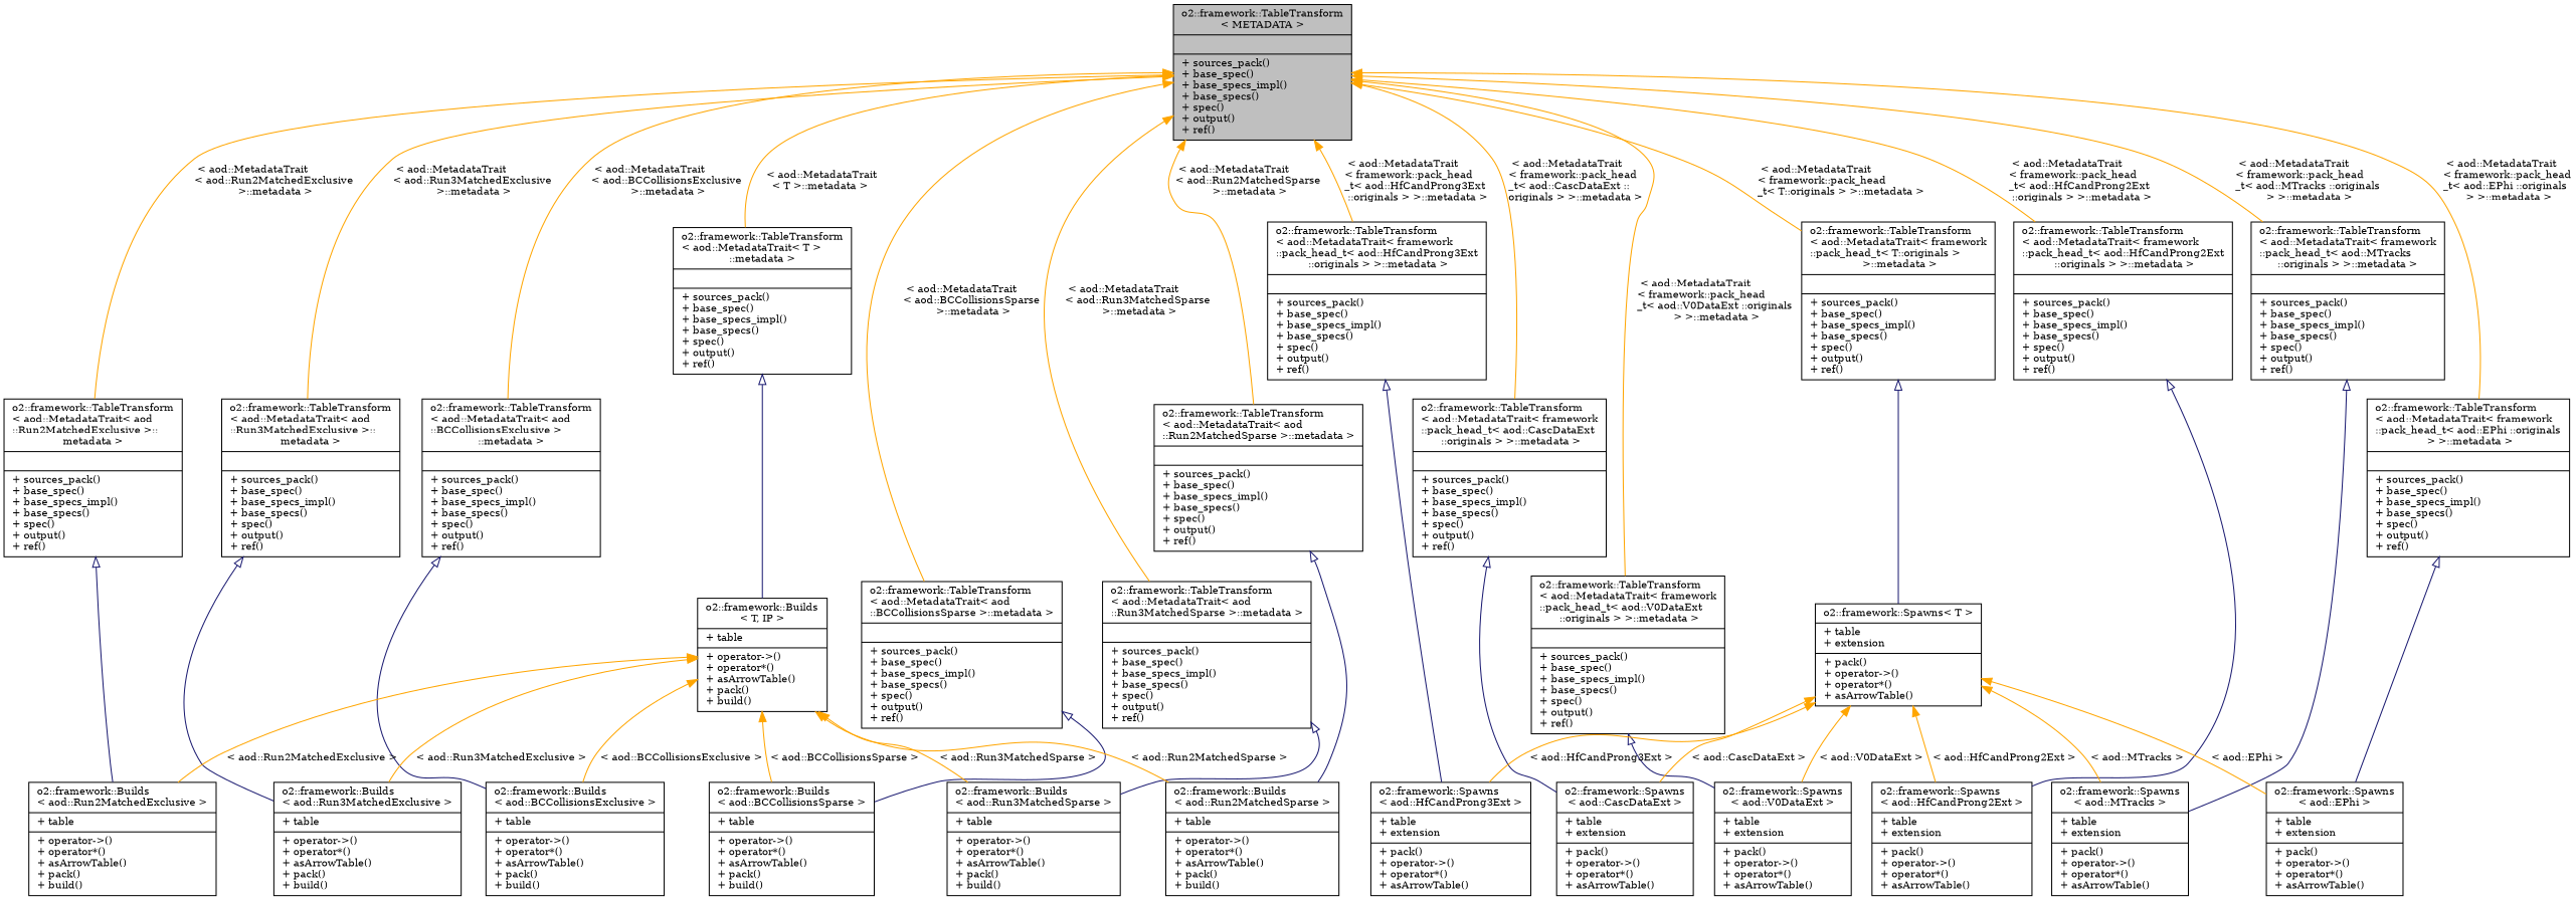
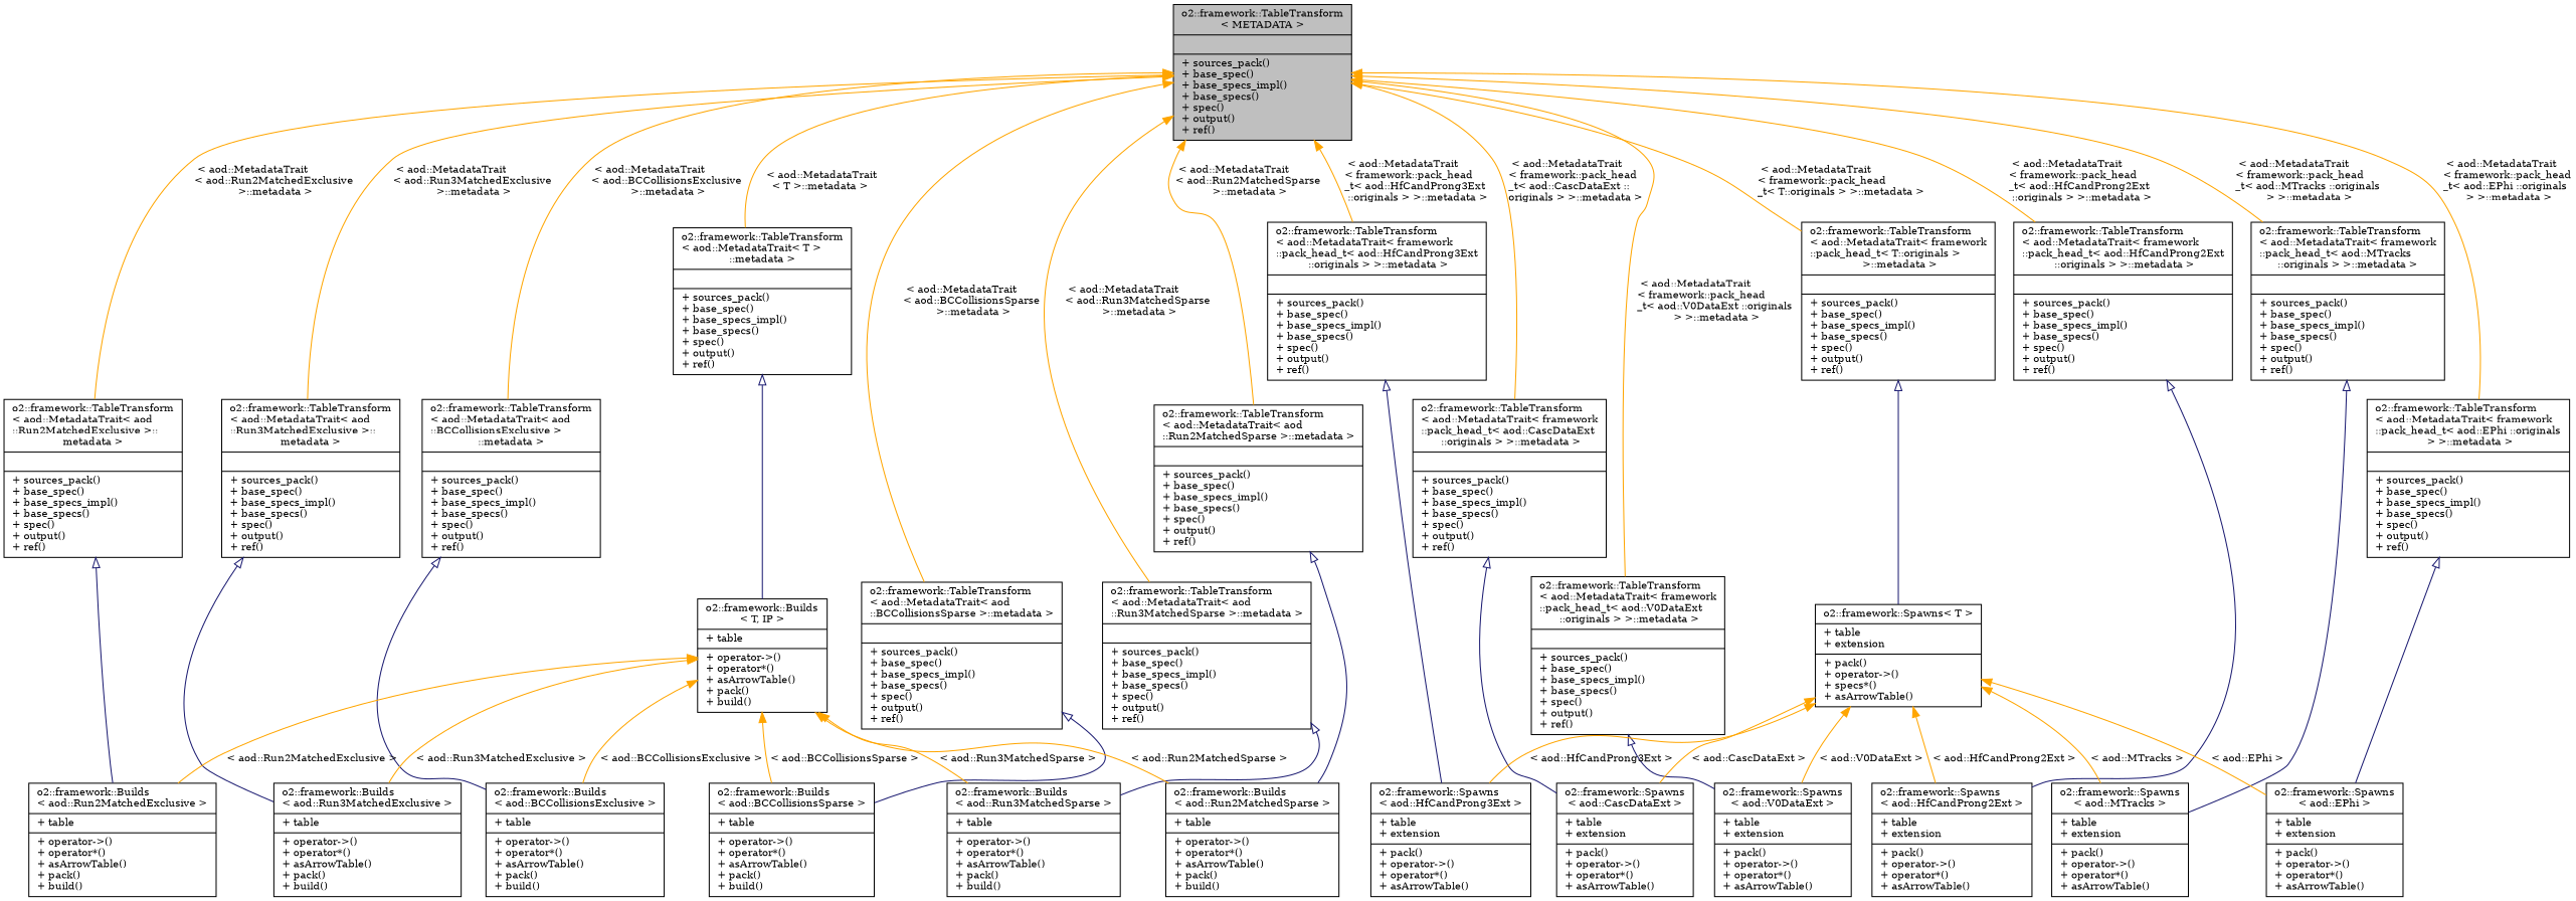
  digraph {
    fontname="DejaVu Serif"
    node [color=black fontname="DejaVu Serif" fontsize=10 shape=record]
    edge [color=orange dir=back fontname="DejaVu Serif" fontsize=10 labelfontname=Helvetica labelfontsize=10 style=solid]
    n1 [fillcolor=grey75 fontcolor=black height=0.2 label="{o2::framework::TableTransform\l\< METADATA \>\n||+ sources_pack()\l+ base_spec()\l+ base_specs_impl()\l+ base_specs()\l+ spec()\l+ output()\l+ ref()\l}" style=filled width=0.4]
    n2 [height=0.2 label="{o2::framework::TableTransform\l\< aod::MetadataTrait\< aod\l::Run3MatchedExclusive \>::\lmetadata \>\n||+ sources_pack()\l+ base_spec()\l+ base_specs_impl()\l+ base_specs()\l+ spec()\l+ output()\l+ ref()\l}" width=0.4]
    n3 [height=0.2 label="{o2::framework::TableTransform\l\< aod::MetadataTrait\< framework\l::pack_head_t\< aod::CascDataExt\l ::originals \> \>::metadata \>\n||+ sources_pack()\l+ base_spec()\l+ base_specs_impl()\l+ base_specs()\l+ spec()\l+ output()\l+ ref()\l}" width=0.4]
    n4 [height=0.2 label="{o2::framework::TableTransform\l\< aod::MetadataTrait\< framework\l::pack_head_t\< aod::V0DataExt\l ::originals \> \>::metadata \>\n||+ sources_pack()\l+ base_spec()\l+ base_specs_impl()\l+ base_specs()\l+ spec()\l+ output()\l+ ref()\l}" width=0.4]
    n5 [height=0.2 label="{o2::framework::TableTransform\l\< aod::MetadataTrait\< framework\l::pack_head_t\< aod::EPhi ::originals\l \> \>::metadata \>\n||+ sources_pack()\l+ base_spec()\l+ base_specs_impl()\l+ base_specs()\l+ spec()\l+ output()\l+ ref()\l}" width=0.4]
    n6 [height=0.2 label="{o2::framework::TableTransform\l\< aod::MetadataTrait\< framework\l::pack_head_t\< T::originals \>\l \>::metadata \>\n||+ sources_pack()\l+ base_spec()\l+ base_specs_impl()\l+ base_specs()\l+ spec()\l+ output()\l+ ref()\l}" width=0.4]
    n7 [height=0.2 label="{o2::framework::TableTransform\l\< aod::MetadataTrait\< framework\l::pack_head_t\< aod::MTracks \l::originals \> \>::metadata \>\n||+ sources_pack()\l+ base_spec()\l+ base_specs_impl()\l+ base_specs()\l+ spec()\l+ output()\l+ ref()\l}" width=0.4]
    n8 [height=0.2 label="{o2::framework::TableTransform\l\< aod::MetadataTrait\< framework\l::pack_head_t\< aod::HfCandProng3Ext\l ::originals \> \>::metadata \>\n||+ sources_pack()\l+ base_spec()\l+ base_specs_impl()\l+ base_specs()\l+ spec()\l+ output()\l+ ref()\l}" width=0.4]
    n9 [height=0.2 label="{o2::framework::TableTransform\l\< aod::MetadataTrait\< framework\l::pack_head_t\< aod::HfCandProng2Ext\l ::originals \> \>::metadata \>\n||+ sources_pack()\l+ base_spec()\l+ base_specs_impl()\l+ base_specs()\l+ spec()\l+ output()\l+ ref()\l}" width=0.4]
    n10 [height=0.2 label="{o2::framework::TableTransform\l\< aod::MetadataTrait\< T \>\l::metadata \>\n||+ sources_pack()\l+ base_spec()\l+ base_specs_impl()\l+ base_specs()\l+ spec()\l+ output()\l+ ref()\l}" width=0.4]
    n11 [height=0.2 label="{o2::framework::TableTransform\l\< aod::MetadataTrait\< aod\l::Run2MatchedSparse \>::metadata \>\n||+ sources_pack()\l+ base_spec()\l+ base_specs_impl()\l+ base_specs()\l+ spec()\l+ output()\l+ ref()\l}" width=0.4]
    n12 [height=0.2 label="{o2::framework::TableTransform\l\< aod::MetadataTrait\< aod\l::Run2MatchedExclusive \>::\lmetadata \>\n||+ sources_pack()\l+ base_spec()\l+ base_specs_impl()\l+ base_specs()\l+ spec()\l+ output()\l+ ref()\l}" width=0.4]
    n13 [height=0.2 label="{o2::framework::TableTransform\l\< aod::MetadataTrait\< aod\l::BCCollisionsSparse \>::metadata \>\n||+ sources_pack()\l+ base_spec()\l+ base_specs_impl()\l+ base_specs()\l+ spec()\l+ output()\l+ ref()\l}" width=0.4]
    n14 [height=0.2 label="{o2::framework::TableTransform\l\< aod::MetadataTrait\< aod\l::BCCollisionsExclusive \>\l::metadata \>\n||+ sources_pack()\l+ base_spec()\l+ base_specs_impl()\l+ base_specs()\l+ spec()\l+ output()\l+ ref()\l}" width=0.4]
    n15 [height=0.2 label="{o2::framework::TableTransform\l\< aod::MetadataTrait\< aod\l::Run3MatchedSparse \>::metadata \>\n||+ sources_pack()\l+ base_spec()\l+ base_specs_impl()\l+ base_specs()\l+ spec()\l+ output()\l+ ref()\l}" width=0.4]
    n16 [height=0.2 label="{o2::framework::Builds\l\< aod::Run3MatchedExclusive \>\n|+ table\l|+ operator-\>()\l+ operator*()\l+ asArrowTable()\l+ pack()\l+ build()\l}" width=0.4]
    n17 [height=0.2 label="{o2::framework::Spawns\l\< aod::CascDataExt \>\n|+ table\l+ extension\l|+ pack()\l+ operator-\>()\l+ operator*()\l+ asArrowTable()\l}" width=0.4]
    n18 [height=0.2 label="{o2::framework::Spawns\l\< aod::V0DataExt \>\n|+ table\l+ extension\l|+ pack()\l+ operator-\>()\l+ operator*()\l+ asArrowTable()\l}" width=0.4]
    n19 [height=0.2 label="{o2::framework::Spawns\l\< aod::EPhi \>\n|+ table\l+ extension\l|+ pack()\l+ operator-\>()\l+ operator*()\l+ asArrowTable()\l}" width=0.4]
-   n20 [height=0.2 label="{o2::framework::Spawns\< T \>\n|+ table\l+ extension\l|+ pack()\l+ operator-\>()\l+ operator*()\l+ asArrowTable()\l}" width=0.4]
+   n20 [height=0.2 label="{o2::framework::Spawns\< T \>\n|+ table\l+ extension\l|+ pack()\l+ operator-\>()\l+ specs*()\l+ asArrowTable()\l}" width=0.4]
    n21 [height=0.2 label="{o2::framework::Spawns\l\< aod::HfCandProng2Ext \>\n|+ table\l+ extension\l|+ pack()\l+ operator-\>()\l+ operator*()\l+ asArrowTable()\l}" width=0.4]
    n22 [height=0.2 label="{o2::framework::Spawns\l\< aod::HfCandProng3Ext \>\n|+ table\l+ extension\l|+ pack()\l+ operator-\>()\l+ operator*()\l+ asArrowTable()\l}" width=0.4]
    n23 [height=0.2 label="{o2::framework::Spawns\l\< aod::MTracks \>\n|+ table\l+ extension\l|+ pack()\l+ operator-\>()\l+ operator*()\l+ asArrowTable()\l}" width=0.4]
    n24 [height=0.2 label="{o2::framework::Builds\l\< T, IP \>\n|+ table\l|+ operator-\>()\l+ operator*()\l+ asArrowTable()\l+ pack()\l+ build()\l}" width=0.4]
    n25 [height=0.2 label="{o2::framework::Builds\l\< aod::BCCollisionsExclusive \>\n|+ table\l|+ operator-\>()\l+ operator*()\l+ asArrowTable()\l+ pack()\l+ build()\l}" width=0.4]
    n26 [height=0.2 label="{o2::framework::Builds\l\< aod::Run2MatchedSparse \>\n|+ table\l|+ operator-\>()\l+ operator*()\l+ asArrowTable()\l+ pack()\l+ build()\l}" width=0.4]
    n27 [height=0.2 label="{o2::framework::Builds\l\< aod::BCCollisionsSparse \>\n|+ table\l|+ operator-\>()\l+ operator*()\l+ asArrowTable()\l+ pack()\l+ build()\l}" width=0.4]
    n28 [height=0.2 label="{o2::framework::Builds\l\< aod::Run2MatchedExclusive \>\n|+ table\l|+ operator-\>()\l+ operator*()\l+ asArrowTable()\l+ pack()\l+ build()\l}" width=0.4]
    n29 [height=0.2 label="{o2::framework::Builds\l\< aod::Run3MatchedSparse \>\n|+ table\l|+ operator-\>()\l+ operator*()\l+ asArrowTable()\l+ pack()\l+ build()\l}" width=0.4]
    n1 -> n2 [label=" \< aod::MetadataTrait\l\< aod::Run3MatchedExclusive\l \>::metadata \>"]
    n1 -> n3 [label=" \< aod::MetadataTrait\l\< framework::pack_head\l_t\< aod::CascDataExt ::\loriginals \> \>::metadata \>"]
    n1 -> n4 [label=" \< aod::MetadataTrait\l\< framework::pack_head\l_t\< aod::V0DataExt ::originals\l \> \>::metadata \>"]
    n1 -> n5 [label=" \< aod::MetadataTrait\l\< framework::pack_head\l_t\< aod::EPhi ::originals\l \> \>::metadata \>"]
    n1 -> n6 [label=" \< aod::MetadataTrait\l\< framework::pack_head\l_t\< T::originals \> \>::metadata \>"]
    n1 -> n7 [label=" \< aod::MetadataTrait\l\< framework::pack_head\l_t\< aod::MTracks ::originals\l \> \>::metadata \>"]
    n1 -> n8 [label=" \< aod::MetadataTrait\l\< framework::pack_head\l_t\< aod::HfCandProng3Ext\l ::originals \> \>::metadata \>"]
    n1 -> n9 [label=" \< aod::MetadataTrait\l\< framework::pack_head\l_t\< aod::HfCandProng2Ext\l ::originals \> \>::metadata \>"]
    n1 -> n10 [label=" \< aod::MetadataTrait\l\< T \>::metadata \>"]
    n1 -> n11 [label=" \< aod::MetadataTrait\l\< aod::Run2MatchedSparse\l \>::metadata \>"]
    n1 -> n12 [label=" \< aod::MetadataTrait\l\< aod::Run2MatchedExclusive\l \>::metadata \>"]
    n1 -> n13 [label=" \< aod::MetadataTrait\l\< aod::BCCollisionsSparse\l \>::metadata \>"]
    n1 -> n14 [label=" \< aod::MetadataTrait\l\< aod::BCCollisionsExclusive\l \>::metadata \>"]
    n1 -> n15 [label=" \< aod::MetadataTrait\l\< aod::Run3MatchedSparse\l \>::metadata \>"]
    n2 -> n16 [arrowtail=onormal color=midnightblue]
    n3 -> n17 [arrowtail=onormal color=midnightblue]
    n4 -> n18 [arrowtail=onormal color=midnightblue]
    n5 -> n19 [arrowtail=onormal color=midnightblue]
    n6 -> n20 [arrowtail=onormal color=midnightblue]
    n7 -> n23 [arrowtail=onormal color=midnightblue]
    n8 -> n22 [arrowtail=onormal color=midnightblue]
    n9 -> n21 [arrowtail=onormal color=midnightblue]
    n10 -> n24 [arrowtail=onormal color=midnightblue]
    n11 -> n26 [arrowtail=onormal color=midnightblue]
    n12 -> n28 [arrowtail=onormal color=midnightblue]
    n13 -> n27 [arrowtail=onormal color=midnightblue]
    n14 -> n25 [arrowtail=onormal color=midnightblue]
    n15 -> n29 [arrowtail=onormal color=midnightblue]
    n20 -> n17 [label=" \< aod::CascDataExt \>"]
    n20 -> n18 [label=" \< aod::V0DataExt \>"]
    n20 -> n19 [label=" \< aod::EPhi \>"]
    n20 -> n21 [label=" \< aod::HfCandProng2Ext \>"]
    n20 -> n22 [label=" \< aod::HfCandProng3Ext \>"]
    n20 -> n23 [label=" \< aod::MTracks \>"]
    n24 -> n16 [label=" \< aod::Run3MatchedExclusive \>"]
    n24 -> n25 [label=" \< aod::BCCollisionsExclusive \>"]
    n24 -> n26 [label=" \< aod::Run2MatchedSparse \>"]
    n24 -> n27 [label=" \< aod::BCCollisionsSparse \>"]
    n24 -> n28 [label=" \< aod::Run2MatchedExclusive \>"]
    n24 -> n29 [label=" \< aod::Run3MatchedSparse \>"]
  }
